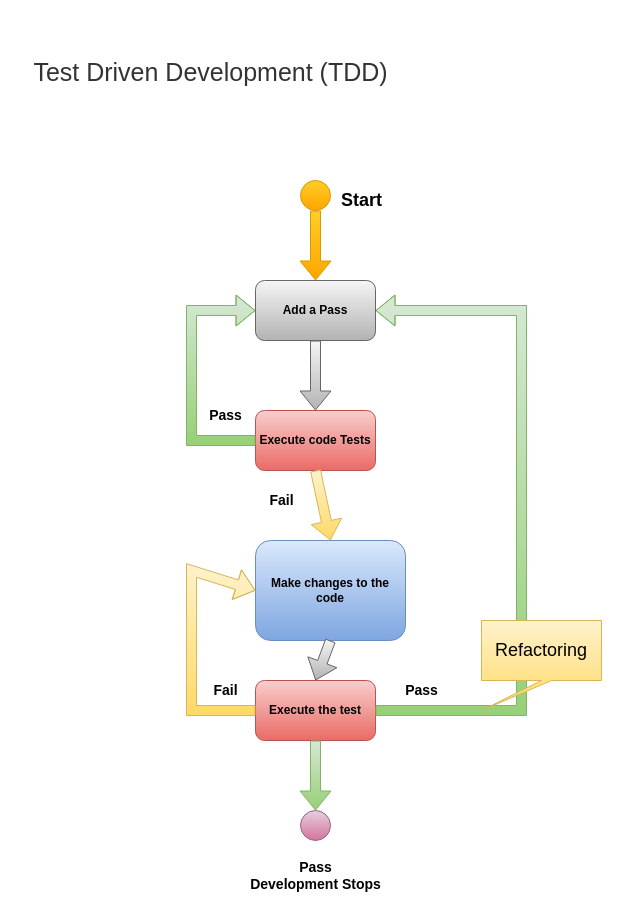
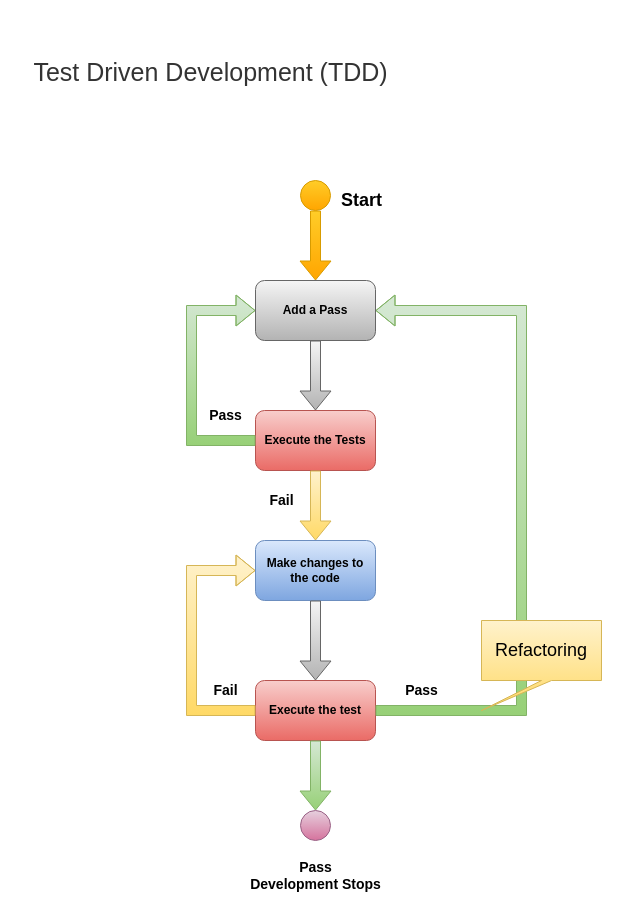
  <mxCell id="0" />
  <mxCell id="1" parent="0" />
- <mxCell id="2" value="&lt;b&gt;Execute code Tests&lt;/b&gt;" style="rounded=1;whiteSpace=wrap;html=1;fillColor=#f8cecc;gradientColor=#ea6b66;strokeColor=#b85450;" parent="1" vertex="1"><mxGeometry x="255" y="410" width="120" height="60" as="geometry" /></mxCell>
+ <mxCell id="2" value="&lt;b&gt;Execute the Tests&lt;/b&gt;" style="rounded=1;whiteSpace=wrap;html=1;fillColor=#f8cecc;gradientColor=#ea6b66;strokeColor=#b85450;" parent="1" vertex="1"><mxGeometry x="255" y="410" width="120" height="60" as="geometry" /></mxCell>
  <mxCell id="3" value="&lt;b&gt;Add a Pass&lt;/b&gt;" style="rounded=1;whiteSpace=wrap;html=1;fillColor=#f5f5f5;gradientColor=#b3b3b3;strokeColor=#666666;" parent="1" vertex="1"><mxGeometry x="255" y="280" width="120" height="60" as="geometry" /></mxCell>
- <mxCell id="4" value="&lt;b&gt;Make changes to the code&lt;/b&gt;" style="rounded=1;whiteSpace=wrap;html=1;fillColor=#dae8fc;gradientColor=#7ea6e0;strokeColor=#6c8ebf;" parent="1" vertex="1"><mxGeometry x="255" y="540" width="150" height="100" as="geometry" /></mxCell>
+ <mxCell id="4" value="&lt;b&gt;Make changes to the code&lt;/b&gt;" style="rounded=1;whiteSpace=wrap;html=1;fillColor=#dae8fc;gradientColor=#7ea6e0;strokeColor=#6c8ebf;" parent="1" vertex="1"><mxGeometry x="255" y="540" width="120" height="60" as="geometry" /></mxCell>
  <mxCell id="5" value="&lt;b&gt;Execute the test&lt;/b&gt;" style="rounded=1;whiteSpace=wrap;html=1;fillColor=#f8cecc;gradientColor=#ea6b66;strokeColor=#b85450;" parent="1" vertex="1"><mxGeometry x="255" y="680" width="120" height="60" as="geometry" /></mxCell>
  <mxCell id="6" value="" style="ellipse;whiteSpace=wrap;html=1;aspect=fixed;fillColor=#ffcd28;gradientColor=#ffa500;strokeColor=#d79b00;" parent="1" vertex="1"><mxGeometry x="300" y="180" width="30" height="30" as="geometry" /></mxCell>
  <mxCell id="7" value="" style="shape=flexArrow;endArrow=classic;html=1;rounded=0;exitX=0.5;exitY=1;exitDx=0;exitDy=0;entryX=0.5;entryY=0;entryDx=0;entryDy=0;fillColor=#f5f5f5;gradientColor=#b3b3b3;strokeColor=#666666;" parent="1" source="3" target="2" edge="1"><mxGeometry width="50" height="50" relative="1" as="geometry"><mxPoint x="291" y="430" as="sourcePoint" /><mxPoint x="341" y="380" as="targetPoint" /></mxGeometry></mxCell>
  <mxCell id="8" value="" style="shape=flexArrow;endArrow=classic;html=1;rounded=0;exitX=0.5;exitY=1;exitDx=0;exitDy=0;entryX=0.5;entryY=0;entryDx=0;entryDy=0;fillColor=#fff2cc;gradientColor=#ffd966;strokeColor=#d6b656;" parent="1" source="2" target="4" edge="1"><mxGeometry width="50" height="50" relative="1" as="geometry"><mxPoint x="320.5" y="450" as="sourcePoint" /><mxPoint x="320.5" y="510" as="targetPoint" /></mxGeometry></mxCell>
  <mxCell id="9" value="" style="shape=flexArrow;endArrow=classic;html=1;rounded=0;fillColor=#ffcd28;gradientColor=#ffa500;strokeColor=#d79b00;" parent="1" target="3" edge="1"><mxGeometry width="50" height="50" relative="1" as="geometry"><mxPoint x="315" y="210" as="sourcePoint" /><mxPoint x="315" y="280" as="targetPoint" /></mxGeometry></mxCell>
  <mxCell id="10" value="" style="shape=flexArrow;endArrow=classic;html=1;rounded=0;exitX=0.5;exitY=1;exitDx=0;exitDy=0;entryX=0.5;entryY=0;entryDx=0;entryDy=0;fillColor=#f5f5f5;gradientColor=#b3b3b3;strokeColor=#666666;" parent="1" source="4" target="5" edge="1"><mxGeometry width="50" height="50" relative="1" as="geometry"><mxPoint x="320.5" y="570" as="sourcePoint" /><mxPoint x="320.5" y="630" as="targetPoint" /></mxGeometry></mxCell>
  <mxCell id="11" value="" style="shape=flexArrow;endArrow=classic;html=1;rounded=0;exitX=0;exitY=0.5;exitDx=0;exitDy=0;entryX=0;entryY=0.5;entryDx=0;entryDy=0;fillColor=#d5e8d4;gradientColor=#97d077;strokeColor=#82b366;" parent="1" source="2" target="3" edge="1"><mxGeometry width="50" height="50" relative="1" as="geometry"><mxPoint x="291" y="450" as="sourcePoint" /><mxPoint x="341" y="400" as="targetPoint" /><Array as="points"><mxPoint x="191" y="440" /><mxPoint x="191" y="310" /></Array></mxGeometry></mxCell>
  <mxCell id="12" value="" style="shape=flexArrow;endArrow=classic;html=1;rounded=0;exitX=0;exitY=0.5;exitDx=0;exitDy=0;entryX=0;entryY=0.5;entryDx=0;entryDy=0;fillColor=#fff2cc;gradientColor=#ffd966;strokeColor=#d6b656;" parent="1" source="5" target="4" edge="1"><mxGeometry width="50" height="50" relative="1" as="geometry"><mxPoint x="225" y="720" as="sourcePoint" /><mxPoint x="225" y="590" as="targetPoint" /><Array as="points"><mxPoint x="191" y="710" /><mxPoint x="191" y="570" /></Array></mxGeometry></mxCell>
  <mxCell id="13" value="" style="shape=flexArrow;endArrow=classic;html=1;rounded=0;exitX=1;exitY=0.5;exitDx=0;exitDy=0;entryX=1;entryY=0.5;entryDx=0;entryDy=0;fillColor=#d5e8d4;gradientColor=#97d077;strokeColor=#82b366;" parent="1" source="5" target="3" edge="1"><mxGeometry width="50" height="50" relative="1" as="geometry"><mxPoint x="291" y="560" as="sourcePoint" /><mxPoint x="341" y="510" as="targetPoint" /><Array as="points"><mxPoint x="521" y="710" /><mxPoint x="521" y="310" /></Array></mxGeometry></mxCell>
  <mxCell id="14" value="" style="ellipse;whiteSpace=wrap;html=1;aspect=fixed;fillColor=#e6d0de;gradientColor=#d5739d;strokeColor=#996185;" parent="1" vertex="1"><mxGeometry x="300" y="810" width="30" height="30" as="geometry" /></mxCell>
  <mxCell id="15" value="&lt;b&gt;&lt;font style=&quot;font-size: 14px;&quot;&gt;Pass&lt;/font&gt;&lt;/b&gt;" style="text;html=1;align=center;verticalAlign=middle;resizable=0;points=[];autosize=1;strokeColor=none;fillColor=none;" parent="1" vertex="1"><mxGeometry x="195" y="400" width="60" height="30" as="geometry" /></mxCell>
  <mxCell id="16" value="&lt;font style=&quot;font-size: 14px;&quot;&gt;&lt;b&gt;Fail&lt;/b&gt;&lt;/font&gt;" style="text;html=1;align=center;verticalAlign=middle;resizable=0;points=[];autosize=1;strokeColor=none;fillColor=none;" parent="1" vertex="1"><mxGeometry x="256" y="485" width="50" height="30" as="geometry" /></mxCell>
  <mxCell id="17" value="&lt;font style=&quot;font-size: 14px;&quot;&gt;&lt;b&gt;Fail&lt;/b&gt;&lt;/font&gt;" style="text;html=1;align=center;verticalAlign=middle;resizable=0;points=[];autosize=1;strokeColor=none;fillColor=none;" parent="1" vertex="1"><mxGeometry x="200" y="675" width="50" height="30" as="geometry" /></mxCell>
  <mxCell id="18" value="&lt;b&gt;&lt;font style=&quot;font-size: 14px;&quot;&gt;Pass&lt;/font&gt;&lt;/b&gt;" style="text;html=1;align=center;verticalAlign=middle;resizable=0;points=[];autosize=1;strokeColor=none;fillColor=none;" parent="1" vertex="1"><mxGeometry x="391" y="675" width="60" height="30" as="geometry" /></mxCell>
  <mxCell id="19" value="&lt;b&gt;Pass &lt;br&gt;Development Stops&lt;/b&gt;" style="text;html=1;align=center;verticalAlign=middle;resizable=0;points=[];autosize=1;strokeColor=none;fillColor=none;fontSize=14;" parent="1" vertex="1"><mxGeometry x="240" y="850" width="150" height="50" as="geometry" /></mxCell>
  <mxCell id="20" value="" style="shape=flexArrow;endArrow=classic;html=1;rounded=0;fontSize=14;exitX=0.5;exitY=1;exitDx=0;exitDy=0;entryX=0.5;entryY=0;entryDx=0;entryDy=0;fillColor=#d5e8d4;gradientColor=#97d077;strokeColor=#82b366;" parent="1" source="5" target="14" edge="1"><mxGeometry width="50" height="50" relative="1" as="geometry"><mxPoint x="261" y="700" as="sourcePoint" /><mxPoint x="311" y="650" as="targetPoint" /></mxGeometry></mxCell>
  <mxCell id="21" value="&lt;h3 style=&quot;box-sizing: inherit; font-variant-numeric: normal; font-variant-east-asian: normal; font-weight: 400; font-stretch: normal; line-height: 40px; font-family: source-sans-pro, helvetica; margin: 27px 0px 0px; color: rgb(51, 51, 51); padding-bottom: 21px; text-align: start; background-color: rgb(255, 255, 255);&quot; id=&quot;toc1&quot;&gt;&lt;font style=&quot;font-size: 25px;&quot;&gt;Test Driven Development (TDD)&lt;/font&gt;&lt;/h3&gt;" style="text;html=1;align=center;verticalAlign=middle;resizable=0;points=[];autosize=1;strokeColor=none;fillColor=none;fontSize=14;" parent="1" vertex="1"><mxGeometry x="20" y="20" width="380" height="100" as="geometry" /></mxCell>
  <mxCell id="22" value="Refactoring" style="shape=callout;whiteSpace=wrap;html=1;perimeter=calloutPerimeter;fontSize=18;position2=0;fillColor=#fff2cc;gradientColor=#ffd966;strokeColor=#d6b656;base=10;" parent="1" vertex="1"><mxGeometry x="481" y="620" width="120" height="90" as="geometry" /></mxCell>
  <mxCell id="23" value="&lt;b&gt;Start&lt;/b&gt;" style="text;html=1;align=center;verticalAlign=middle;resizable=0;points=[];autosize=1;strokeColor=none;fillColor=none;fontSize=18;" parent="1" vertex="1"><mxGeometry x="331" y="180" width="60" height="40" as="geometry" /></mxCell>
